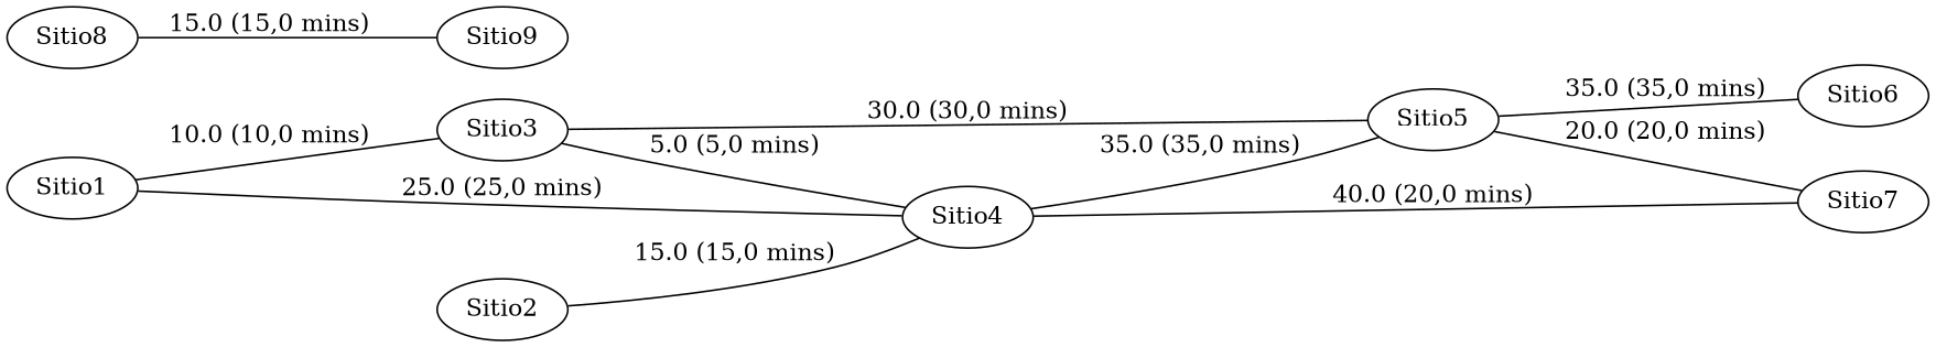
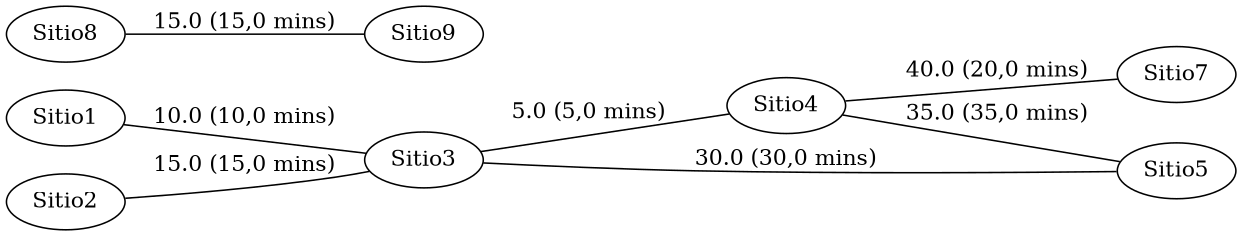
  strict graph {
    rankdir=LR
    n1 [label=Sitio1]
    n2 [label=Sitio3]
    n3 [label=Sitio4]
    n4 [label=Sitio2]
    n5 [label=Sitio5]
    n6 [label=Sitio7]
-   n7 [label=Sitio6]
    n8 [label=Sitio8]
    n9 [label=Sitio9]
    n1 -- n2 [label="10.0 (10,0 mins)"]
-   n1 -- n3 [label="25.0 (25,0 mins)"]
    n2 -- n3 [label="5.0 (5,0 mins)"]
    n2 -- n5 [label="30.0 (30,0 mins)"]
    n3 -- n5 [label="35.0 (35,0 mins)"]
    n3 -- n6 [label="40.0 (20,0 mins)"]
-   n4 -- n3 [label="15.0 (15,0 mins)"]
-   n5 -- n6 [label="20.0 (20,0 mins)"]
-   n5 -- n7 [label="35.0 (35,0 mins)"]
+   n4 -- n2 [label="15.0 (15,0 mins)"]
    n8 -- n9 [label="15.0 (15,0 mins)"]
  }
